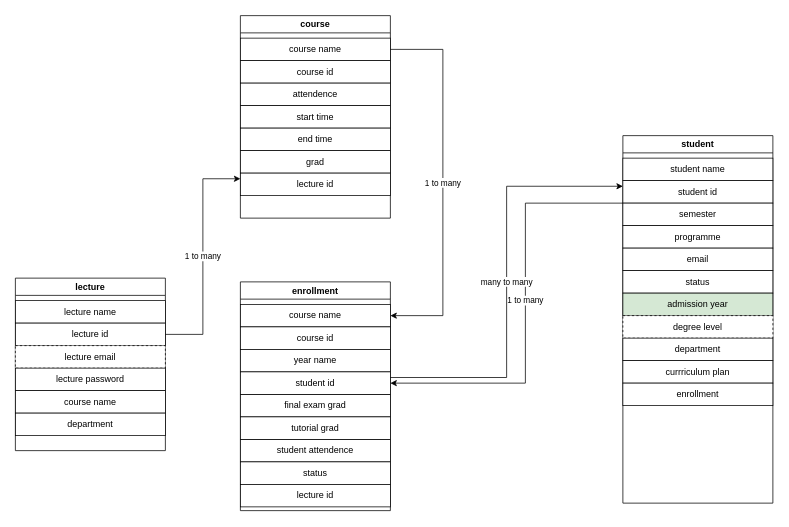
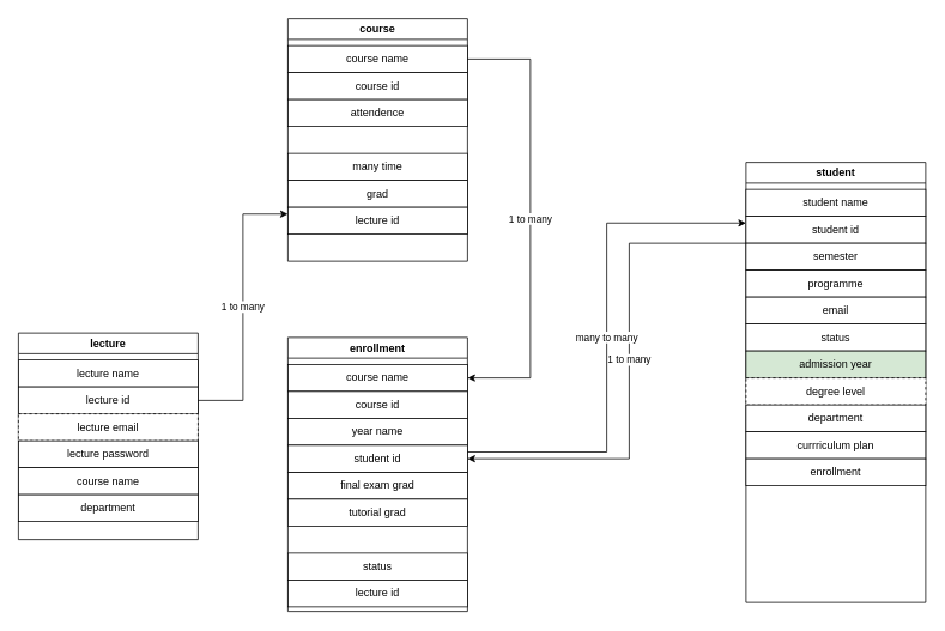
  <mxCell id="0" />
  <mxCell id="1" parent="0" />
  <mxCell id="2" value="lecture" style="swimlane;whiteSpace=wrap;html=1;startSize=23;" vertex="1" parent="1"><mxGeometry x="20" y="370" width="200" height="230" as="geometry" /></mxCell>
  <mxCell id="3" value="lecture name" style="rounded=0;whiteSpace=wrap;html=1;" vertex="1" parent="2"><mxGeometry y="30" width="200" height="30" as="geometry" /></mxCell>
  <mxCell id="4" value="lecture id" style="rounded=0;whiteSpace=wrap;html=1;" vertex="1" parent="2"><mxGeometry y="60" width="200" height="30" as="geometry" /></mxCell>
  <mxCell id="5" value="lecture email" style="rounded=0;whiteSpace=wrap;html=1;dashed=1;" vertex="1" parent="2"><mxGeometry y="90" width="200" height="30" as="geometry" /></mxCell>
  <mxCell id="6" value="lecture password" style="rounded=0;whiteSpace=wrap;html=1;" vertex="1" parent="2"><mxGeometry y="120" width="200" height="30" as="geometry" /></mxCell>
  <mxCell id="7" value="course name" style="rounded=0;whiteSpace=wrap;html=1;" vertex="1" parent="2"><mxGeometry y="150" width="200" height="30" as="geometry" /></mxCell>
  <mxCell id="8" value="department" style="rounded=0;whiteSpace=wrap;html=1;" vertex="1" parent="2"><mxGeometry y="180" width="200" height="30" as="geometry" /></mxCell>
  <mxCell id="9" value="student" style="swimlane;whiteSpace=wrap;html=1;" vertex="1" parent="1"><mxGeometry x="830" width="200" height="490" as="geometry" y="180" /></mxCell>
  <mxCell id="10" value="student name&lt;span style=&quot;color: rgba(0, 0, 0, 0); font-family: monospace; font-size: 0px; text-align: start; text-wrap-mode: nowrap;&quot;&gt;%3CmxGraphModel%3E%3Croot%3E%3CmxCell%20id%3D%220%22%2F%3E%3CmxCell%20id%3D%221%22%20parent%3D%220%22%2F%3E%3CmxCell%20id%3D%222%22%20value%3D%22email%22%20style%3D%22rounded%3D0%3BwhiteSpace%3Dwrap%3Bhtml%3D1%3B%22%20vertex%3D%221%22%20parent%3D%221%22%3E%3CmxGeometry%20x%3D%22560%22%20y%3D%22730%22%20width%3D%22200%22%20height%3D%2230%22%20as%3D%22geometry%22%2F%3E%3C%2FmxCell%3E%3C%2Froot%3E%3C%2FmxGraphModel%3E&lt;/span&gt;" style="rounded=0;whiteSpace=wrap;html=1;" vertex="1" parent="9"><mxGeometry y="30" width="200" height="30" as="geometry" /></mxCell>
  <mxCell id="11" value="student id" style="rounded=0;whiteSpace=wrap;html=1;" vertex="1" parent="9"><mxGeometry y="60" width="200" height="30" as="geometry" /></mxCell>
  <mxCell id="12" value="semester" style="rounded=0;whiteSpace=wrap;html=1;" vertex="1" parent="9"><mxGeometry y="90" width="200" height="30" as="geometry" /></mxCell>
  <mxCell id="13" value="programme" style="rounded=0;whiteSpace=wrap;html=1;" vertex="1" parent="9"><mxGeometry y="120" width="200" height="30" as="geometry" /></mxCell>
  <mxCell id="14" value="email" style="rounded=0;whiteSpace=wrap;html=1;" vertex="1" parent="9"><mxGeometry y="150" width="200" height="30" as="geometry" /></mxCell>
  <mxCell id="15" value="status" style="rounded=0;whiteSpace=wrap;html=1;" vertex="1" parent="9"><mxGeometry y="180" width="200" height="30" as="geometry" /></mxCell>
  <mxCell id="16" value="admission year" style="rounded=0;whiteSpace=wrap;html=1;fillColor=#d5e8d4;" vertex="1" parent="9"><mxGeometry y="210" width="200" height="30" as="geometry" /></mxCell>
  <mxCell id="17" value="degree level" style="rounded=0;whiteSpace=wrap;html=1;dashed=1;" vertex="1" parent="9"><mxGeometry y="240" width="200" height="30" as="geometry" /></mxCell>
  <mxCell id="18" value="department" style="rounded=0;whiteSpace=wrap;html=1;" vertex="1" parent="9"><mxGeometry y="270" width="200" height="30" as="geometry" /></mxCell>
  <mxCell id="19" value="currriculum plan" style="rounded=0;whiteSpace=wrap;html=1;" vertex="1" parent="9"><mxGeometry y="300" width="200" height="30" as="geometry" /></mxCell>
  <mxCell id="20" value="enrollment" style="rounded=0;whiteSpace=wrap;html=1;" vertex="1" parent="9"><mxGeometry y="330" width="200" height="30" as="geometry" /></mxCell>
  <mxCell id="21" value="course" style="swimlane;whiteSpace=wrap;html=1;" vertex="1" parent="1"><mxGeometry x="320" y="20" width="200" height="270" as="geometry" /></mxCell>
  <mxCell id="22" value="course name" style="rounded=0;whiteSpace=wrap;html=1;" vertex="1" parent="21"><mxGeometry y="30" width="200" height="30" as="geometry" /></mxCell>
  <mxCell id="23" value="course id" style="rounded=0;whiteSpace=wrap;html=1;" vertex="1" parent="21"><mxGeometry y="60" width="200" height="30" as="geometry" /></mxCell>
  <mxCell id="24" value="attendence" style="rounded=0;whiteSpace=wrap;html=1;" vertex="1" parent="21"><mxGeometry y="90" width="200" height="30" as="geometry" /></mxCell>
- <mxCell id="25" value="start time" style="rounded=0;whiteSpace=wrap;html=1;" vertex="1" parent="21"><mxGeometry y="120" width="200" height="30" as="geometry" /></mxCell>
- <mxCell id="26" value="end time" style="rounded=0;whiteSpace=wrap;html=1;" vertex="1" parent="21"><mxGeometry y="150" width="200" height="30" as="geometry" /></mxCell>
+ <mxCell id="26" value="many time" style="rounded=0;whiteSpace=wrap;html=1;" vertex="1" parent="21"><mxGeometry y="150" width="200" height="30" as="geometry" /></mxCell>
  <mxCell id="27" value="grad" style="rounded=0;whiteSpace=wrap;html=1;" vertex="1" parent="21"><mxGeometry y="180" width="200" height="30" as="geometry" /></mxCell>
  <mxCell id="28" value="lecture id" style="rounded=0;whiteSpace=wrap;html=1;" vertex="1" parent="21"><mxGeometry y="210" width="200" height="30" as="geometry" /></mxCell>
  <mxCell id="29" value="enrollment" style="swimlane;whiteSpace=wrap;html=1;" vertex="1" parent="1"><mxGeometry x="320" y="375" width="200" height="305" as="geometry" /></mxCell>
  <mxCell id="30" value="course name" style="rounded=0;whiteSpace=wrap;html=1;" vertex="1" parent="29"><mxGeometry y="30" width="200" height="30" as="geometry" /></mxCell>
  <mxCell id="31" value="course id" style="rounded=0;whiteSpace=wrap;html=1;" vertex="1" parent="29"><mxGeometry y="60" width="200" height="30" as="geometry" /></mxCell>
  <mxCell id="32" value="year name" style="rounded=0;whiteSpace=wrap;html=1;" vertex="1" parent="29"><mxGeometry y="90" width="200" height="30" as="geometry" /></mxCell>
  <mxCell id="33" value="final exam grad" style="rounded=0;whiteSpace=wrap;html=1;" vertex="1" parent="29"><mxGeometry y="150" width="200" height="30" as="geometry" /></mxCell>
- <mxCell id="34" value="student attendence" style="rounded=0;whiteSpace=wrap;html=1;" vertex="1" parent="29"><mxGeometry y="210" width="200" height="30" as="geometry" /></mxCell>
  <mxCell id="35" value="student id" style="rounded=0;whiteSpace=wrap;html=1;" vertex="1" parent="29"><mxGeometry y="120" width="200" height="30" as="geometry" /></mxCell>
  <mxCell id="36" value="tutorial grad" style="rounded=0;whiteSpace=wrap;html=1;" vertex="1" parent="29"><mxGeometry y="180" width="200" height="30" as="geometry" /></mxCell>
  <mxCell id="37" value="status" style="rounded=0;whiteSpace=wrap;html=1;" vertex="1" parent="29"><mxGeometry y="240" width="200" height="30" as="geometry" /></mxCell>
  <mxCell id="38" value="lecture id" style="rounded=0;whiteSpace=wrap;html=1;" vertex="1" parent="29"><mxGeometry y="270" width="200" height="30" as="geometry" /></mxCell>
  <mxCell id="39" value="1 to many" style="endArrow=classic;html=1;rounded=0;exitX=1;exitY=0.5;exitDx=0;exitDy=0;edgeStyle=orthogonalEdgeStyle;entryX=0;entryY=0.25;entryDx=0;entryDy=0;" edge="1" parent="1" source="4" target="28"><mxGeometry width="50" height="50" relative="1" as="geometry"><mxPoint x="210" y="460" as="sourcePoint" /><mxPoint x="290" y="560" as="targetPoint" /></mxGeometry></mxCell>
  <mxCell id="40" value="1 to many" style="endArrow=classic;html=1;rounded=0;entryX=1;entryY=0.5;entryDx=0;entryDy=0;exitX=1;exitY=0.5;exitDx=0;exitDy=0;edgeStyle=orthogonalEdgeStyle;" edge="1" parent="1" source="22" target="30"><mxGeometry width="50" height="50" relative="1" as="geometry"><mxPoint x="510" y="520" as="sourcePoint" /><mxPoint x="600" y="440" as="targetPoint" /><Array as="points"><mxPoint x="590" y="65" /><mxPoint x="590" y="420" /></Array></mxGeometry></mxCell>
  <mxCell id="41" value="" style="endArrow=classic;html=1;rounded=0;exitX=0;exitY=1;exitDx=0;exitDy=0;entryX=1;entryY=0.5;entryDx=0;entryDy=0;edgeStyle=orthogonalEdgeStyle;" edge="1" parent="1" source="11" target="35"><mxGeometry width="50" height="50" relative="1" as="geometry"><mxPoint x="530" y="805" as="sourcePoint" /><mxPoint x="590" y="670" as="targetPoint" /><Array as="points"><mxPoint x="700" y="270" /><mxPoint x="700" y="510" /></Array></mxGeometry></mxCell>
  <mxCell id="42" value="1 to many" style="edgeLabel;html=1;align=center;verticalAlign=middle;resizable=0;points=[];" vertex="1" connectable="0" parent="41"><mxGeometry x="-0.059" y="-1" relative="1" as="geometry"><mxPoint as="offset" /></mxGeometry></mxCell>
  <mxCell id="43" value="many to many" style="endArrow=classic;html=1;rounded=0;exitX=1;exitY=0.25;exitDx=0;exitDy=0;entryX=0;entryY=0.25;entryDx=0;entryDy=0;edgeStyle=orthogonalEdgeStyle;" edge="1" parent="1" source="35" target="11"><mxGeometry width="50" height="50" relative="1" as="geometry"><mxPoint x="630" y="490" as="sourcePoint" /><mxPoint x="680" y="440" as="targetPoint" /></mxGeometry></mxCell>
